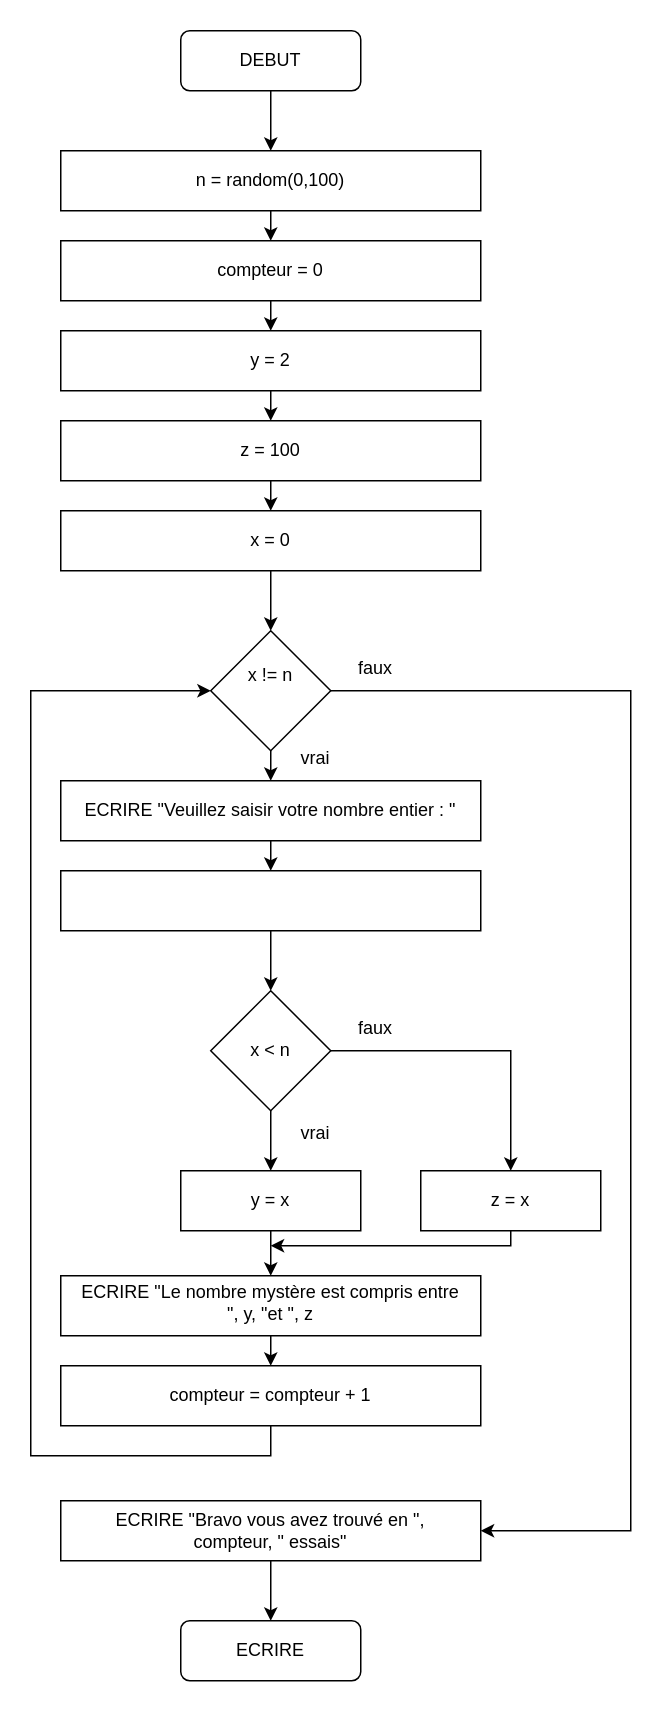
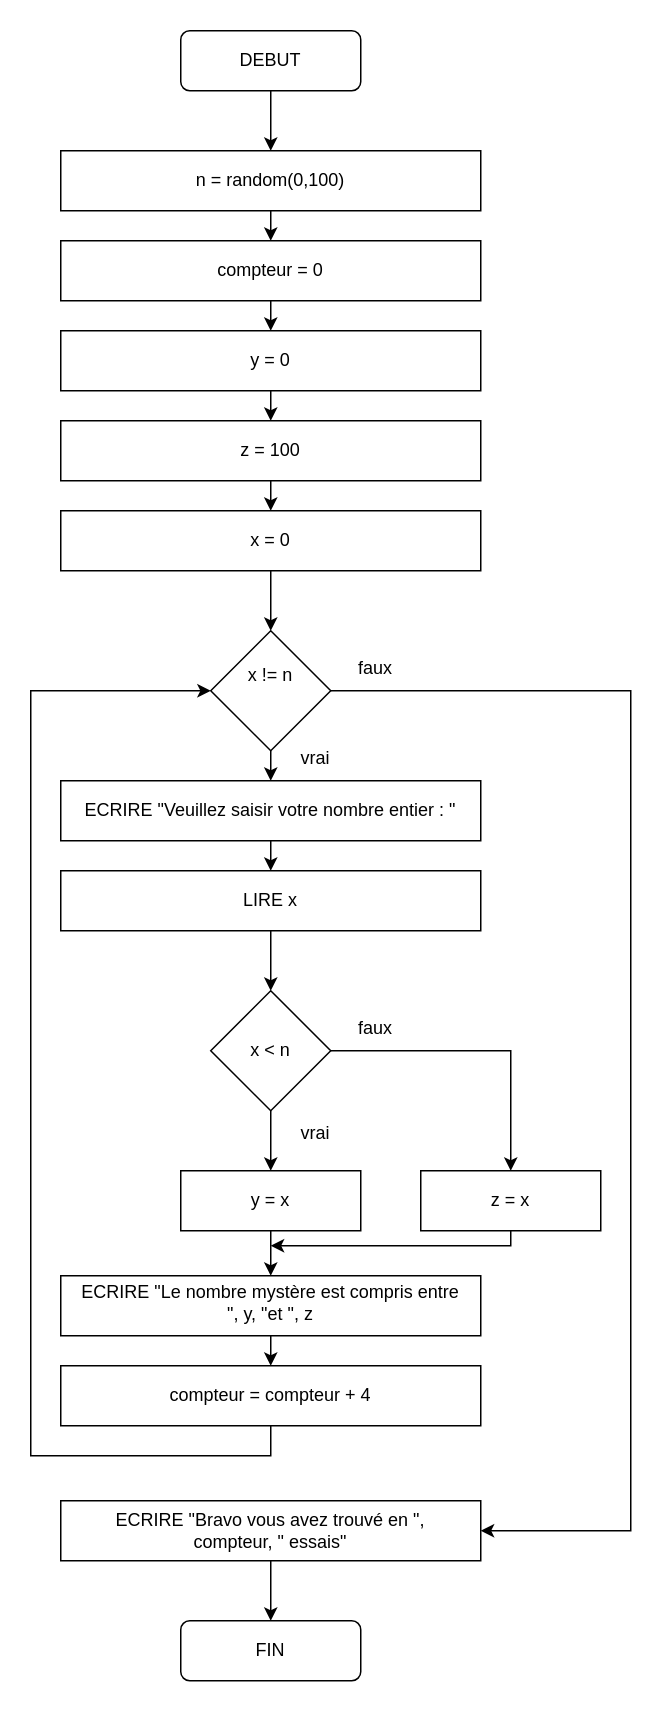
  <mxCell id="0" />
  <mxCell id="1" parent="0" />
  <mxCell id="2" style="edgeStyle=orthogonalEdgeStyle;rounded=0;orthogonalLoop=1;jettySize=auto;html=1;exitX=0.5;exitY=1;exitDx=0;exitDy=0;entryX=0.5;entryY=0;entryDx=0;entryDy=0;" edge="1" parent="1" source="3" target="6"><mxGeometry relative="1" as="geometry" /></mxCell>
  <mxCell id="3" value="" style="rounded=1;whiteSpace=wrap;html=1;fillColor=none;" vertex="1" parent="1"><mxGeometry x="120" y="20" width="120" height="40" as="geometry" /></mxCell>
  <mxCell id="4" value="DEBUT" style="text;html=1;strokeColor=none;fillColor=none;align=center;verticalAlign=middle;whiteSpace=wrap;rounded=0;" vertex="1" parent="1"><mxGeometry x="150" y="25" width="60" height="30" as="geometry" /></mxCell>
  <mxCell id="5" style="edgeStyle=orthogonalEdgeStyle;rounded=0;orthogonalLoop=1;jettySize=auto;html=1;exitX=0.5;exitY=1;exitDx=0;exitDy=0;entryX=0.5;entryY=0;entryDx=0;entryDy=0;" edge="1" parent="1" source="6" target="9"><mxGeometry relative="1" as="geometry" /></mxCell>
  <mxCell id="6" value="" style="rounded=0;whiteSpace=wrap;html=1;fillColor=none;" vertex="1" parent="1"><mxGeometry x="40" y="100" width="280" height="40" as="geometry" /></mxCell>
  <mxCell id="7" value="n = random(0,100)" style="text;html=1;strokeColor=none;fillColor=none;align=center;verticalAlign=middle;whiteSpace=wrap;rounded=0;" vertex="1" parent="1"><mxGeometry x="50" y="105" width="260" height="30" as="geometry" /></mxCell>
  <mxCell id="8" style="edgeStyle=orthogonalEdgeStyle;rounded=0;orthogonalLoop=1;jettySize=auto;html=1;exitX=0.5;exitY=1;exitDx=0;exitDy=0;entryX=0.5;entryY=0;entryDx=0;entryDy=0;" edge="1" parent="1" source="9" target="11"><mxGeometry relative="1" as="geometry" /></mxCell>
  <mxCell id="9" value="" style="rounded=0;whiteSpace=wrap;html=1;fillColor=none;" vertex="1" parent="1"><mxGeometry x="40" y="160" width="280" height="40" as="geometry" /></mxCell>
  <mxCell id="10" value="compteur = 0" style="text;html=1;strokeColor=none;fillColor=none;align=center;verticalAlign=middle;whiteSpace=wrap;rounded=0;" vertex="1" parent="1"><mxGeometry x="60" y="165" width="240" height="30" as="geometry" /></mxCell>
  <mxCell id="11" value="" style="rounded=0;whiteSpace=wrap;html=1;fillColor=none;" vertex="1" parent="1"><mxGeometry x="40" y="220" width="280" height="40" as="geometry" /></mxCell>
- <mxCell id="12" value="y = 2" style="text;html=1;strokeColor=none;fillColor=none;align=center;verticalAlign=middle;whiteSpace=wrap;rounded=0;" vertex="1" parent="1"><mxGeometry x="150" y="225" width="60" height="30" as="geometry" /></mxCell>
+ <mxCell id="12" value="y = 0" style="text;html=1;strokeColor=none;fillColor=none;align=center;verticalAlign=middle;whiteSpace=wrap;rounded=0;" vertex="1" parent="1"><mxGeometry x="150" y="225" width="60" height="30" as="geometry" /></mxCell>
  <mxCell id="13" value="" style="rounded=0;whiteSpace=wrap;html=1;fillColor=none;" vertex="1" parent="1"><mxGeometry x="40" y="280" width="280" height="40" as="geometry" /></mxCell>
  <mxCell id="14" value="z = 100" style="text;html=1;strokeColor=none;fillColor=none;align=center;verticalAlign=middle;whiteSpace=wrap;rounded=0;" vertex="1" parent="1"><mxGeometry x="150" y="285" width="60" height="30" as="geometry" /></mxCell>
  <mxCell id="15" style="edgeStyle=orthogonalEdgeStyle;rounded=0;orthogonalLoop=1;jettySize=auto;html=1;entryX=0.5;entryY=0;entryDx=0;entryDy=0;" edge="1" parent="1" source="16" target="20"><mxGeometry relative="1" as="geometry" /></mxCell>
  <mxCell id="16" value="" style="rounded=0;whiteSpace=wrap;html=1;fillColor=none;" vertex="1" parent="1"><mxGeometry x="40" y="340" width="280" height="40" as="geometry" /></mxCell>
  <mxCell id="17" value="x = 0" style="text;html=1;strokeColor=none;fillColor=none;align=center;verticalAlign=middle;whiteSpace=wrap;rounded=0;" vertex="1" parent="1"><mxGeometry x="150" y="345" width="60" height="30" as="geometry" /></mxCell>
  <mxCell id="18" style="edgeStyle=orthogonalEdgeStyle;rounded=0;orthogonalLoop=1;jettySize=auto;html=1;exitX=0.5;exitY=1;exitDx=0;exitDy=0;entryX=0.5;entryY=0;entryDx=0;entryDy=0;" edge="1" parent="1" source="20" target="23"><mxGeometry relative="1" as="geometry" /></mxCell>
  <mxCell id="19" style="edgeStyle=orthogonalEdgeStyle;rounded=0;orthogonalLoop=1;jettySize=auto;html=1;exitX=1;exitY=0.5;exitDx=0;exitDy=0;entryX=1;entryY=0.5;entryDx=0;entryDy=0;" edge="1" parent="1" source="20" target="41"><mxGeometry relative="1" as="geometry"><Array as="points"><mxPoint x="420" y="460" /><mxPoint x="420" y="1020" /></Array></mxGeometry></mxCell>
  <mxCell id="20" value="" style="rhombus;whiteSpace=wrap;html=1;fillColor=none;" vertex="1" parent="1"><mxGeometry x="140" y="420" width="80" height="80" as="geometry" /></mxCell>
  <mxCell id="21" value="x != n" style="text;html=1;strokeColor=none;fillColor=none;align=center;verticalAlign=middle;whiteSpace=wrap;rounded=0;" vertex="1" parent="1"><mxGeometry x="150" y="435" width="60" height="30" as="geometry" /></mxCell>
  <mxCell id="22" style="edgeStyle=orthogonalEdgeStyle;rounded=0;orthogonalLoop=1;jettySize=auto;html=1;exitX=0.5;exitY=1;exitDx=0;exitDy=0;entryX=0.5;entryY=0;entryDx=0;entryDy=0;" edge="1" parent="1" source="23" target="25"><mxGeometry relative="1" as="geometry" /></mxCell>
  <mxCell id="23" value="" style="rounded=0;whiteSpace=wrap;html=1;fillColor=none;" vertex="1" parent="1"><mxGeometry x="40" y="520" width="280" height="40" as="geometry" /></mxCell>
  <mxCell id="24" style="edgeStyle=orthogonalEdgeStyle;rounded=0;orthogonalLoop=1;jettySize=auto;html=1;exitX=0.5;exitY=1;exitDx=0;exitDy=0;entryX=0.5;entryY=0;entryDx=0;entryDy=0;" edge="1" parent="1" source="25" target="32"><mxGeometry relative="1" as="geometry" /></mxCell>
  <mxCell id="25" value="" style="rounded=0;whiteSpace=wrap;html=1;fillColor=none;" vertex="1" parent="1"><mxGeometry x="40" y="580" width="280" height="40" as="geometry" /></mxCell>
  <mxCell id="26" value="ECRIRE &quot;Veuillez saisir votre nombre entier : &quot;" style="text;html=1;strokeColor=none;fillColor=none;align=center;verticalAlign=middle;whiteSpace=wrap;rounded=0;" vertex="1" parent="1"><mxGeometry x="50" y="525" width="260" height="30" as="geometry" /></mxCell>
+ <mxCell id="27" value="LIRE x" style="text;html=1;strokeColor=none;fillColor=none;align=center;verticalAlign=middle;whiteSpace=wrap;rounded=0;" vertex="1" parent="1"><mxGeometry x="50" y="585" width="260" height="30" as="geometry" /></mxCell>
  <mxCell id="28" value="" style="endArrow=classic;html=1;rounded=0;exitX=0.5;exitY=1;exitDx=0;exitDy=0;entryX=0.5;entryY=0;entryDx=0;entryDy=0;" edge="1" parent="1" source="11" target="13"><mxGeometry width="50" height="50" relative="1" as="geometry"><mxPoint x="220" y="300" as="sourcePoint" /><mxPoint x="270" y="250" as="targetPoint" /></mxGeometry></mxCell>
  <mxCell id="29" value="" style="endArrow=classic;html=1;rounded=0;exitX=0.5;exitY=1;exitDx=0;exitDy=0;entryX=0.5;entryY=0;entryDx=0;entryDy=0;" edge="1" parent="1" source="13" target="16"><mxGeometry width="50" height="50" relative="1" as="geometry"><mxPoint x="220" y="300" as="sourcePoint" /><mxPoint x="270" y="250" as="targetPoint" /></mxGeometry></mxCell>
  <mxCell id="30" style="edgeStyle=orthogonalEdgeStyle;rounded=0;orthogonalLoop=1;jettySize=auto;html=1;exitX=0.5;exitY=1;exitDx=0;exitDy=0;entryX=0.5;entryY=0;entryDx=0;entryDy=0;" edge="1" parent="1" source="32" target="35"><mxGeometry relative="1" as="geometry" /></mxCell>
  <mxCell id="31" style="edgeStyle=orthogonalEdgeStyle;rounded=0;orthogonalLoop=1;jettySize=auto;html=1;exitX=1;exitY=0.5;exitDx=0;exitDy=0;entryX=0.5;entryY=0;entryDx=0;entryDy=0;" edge="1" parent="1" source="32" target="38"><mxGeometry relative="1" as="geometry" /></mxCell>
  <mxCell id="32" value="" style="rhombus;whiteSpace=wrap;html=1;fillColor=none;" vertex="1" parent="1"><mxGeometry x="140" y="660" width="80" height="80" as="geometry" /></mxCell>
  <mxCell id="33" value="x &amp;lt; n" style="text;html=1;strokeColor=none;fillColor=none;align=center;verticalAlign=middle;whiteSpace=wrap;rounded=0;" vertex="1" parent="1"><mxGeometry x="150" y="685" width="60" height="30" as="geometry" /></mxCell>
  <mxCell id="34" style="edgeStyle=orthogonalEdgeStyle;rounded=0;orthogonalLoop=1;jettySize=auto;html=1;exitX=0.5;exitY=1;exitDx=0;exitDy=0;entryX=0.5;entryY=0;entryDx=0;entryDy=0;" edge="1" parent="1" source="35" target="49"><mxGeometry relative="1" as="geometry" /></mxCell>
  <mxCell id="35" value="" style="rounded=0;whiteSpace=wrap;html=1;fillColor=none;" vertex="1" parent="1"><mxGeometry x="120" y="780" width="120" height="40" as="geometry" /></mxCell>
  <mxCell id="36" value="y = x" style="text;html=1;strokeColor=none;fillColor=none;align=center;verticalAlign=middle;whiteSpace=wrap;rounded=0;" vertex="1" parent="1"><mxGeometry x="130" y="795" width="100" height="10" as="geometry" /></mxCell>
  <mxCell id="37" style="edgeStyle=orthogonalEdgeStyle;rounded=0;orthogonalLoop=1;jettySize=auto;html=1;exitX=0.5;exitY=1;exitDx=0;exitDy=0;" edge="1" parent="1" source="38"><mxGeometry relative="1" as="geometry"><mxPoint x="180" y="830" as="targetPoint" /><Array as="points"><mxPoint x="340" y="830" /><mxPoint x="180" y="830" /></Array></mxGeometry></mxCell>
  <mxCell id="38" value="" style="rounded=0;whiteSpace=wrap;html=1;fillColor=none;" vertex="1" parent="1"><mxGeometry x="280" y="780" width="120" height="40" as="geometry" /></mxCell>
  <mxCell id="39" value="z = x" style="text;html=1;strokeColor=none;fillColor=none;align=center;verticalAlign=middle;whiteSpace=wrap;rounded=0;" vertex="1" parent="1"><mxGeometry x="310" y="785" width="60" height="30" as="geometry" /></mxCell>
  <mxCell id="40" style="edgeStyle=orthogonalEdgeStyle;rounded=0;orthogonalLoop=1;jettySize=auto;html=1;exitX=0.5;exitY=1;exitDx=0;exitDy=0;entryX=0.5;entryY=0;entryDx=0;entryDy=0;" edge="1" parent="1" source="41" target="45"><mxGeometry relative="1" as="geometry" /></mxCell>
  <mxCell id="41" value="" style="rounded=0;whiteSpace=wrap;html=1;fillColor=none;" vertex="1" parent="1"><mxGeometry x="40" y="1000" width="280" height="40" as="geometry" /></mxCell>
  <mxCell id="42" value="ECRIRE &quot;Bravo vous avez trouvé en &quot;, compteur, &quot; essais&quot;" style="text;html=1;strokeColor=none;fillColor=none;align=center;verticalAlign=middle;whiteSpace=wrap;rounded=0;" vertex="1" parent="1"><mxGeometry x="50" y="1005" width="260" height="30" as="geometry" /></mxCell>
  <mxCell id="43" value="" style="endArrow=classic;html=1;rounded=0;entryX=0;entryY=0.5;entryDx=0;entryDy=0;exitX=0.5;exitY=1;exitDx=0;exitDy=0;" edge="1" parent="1" source="51" target="20"><mxGeometry width="50" height="50" relative="1" as="geometry"><mxPoint x="180" y="970" as="sourcePoint" /><mxPoint x="20" y="460" as="targetPoint" /><Array as="points"><mxPoint x="180" y="970" /><mxPoint x="20" y="970" /><mxPoint x="20" y="460" /></Array></mxGeometry></mxCell>
  <mxCell id="44" value="vrai" style="text;html=1;strokeColor=none;fillColor=none;align=center;verticalAlign=middle;whiteSpace=wrap;rounded=0;" vertex="1" parent="1"><mxGeometry x="180" y="490" width="60" height="30" as="geometry" /></mxCell>
  <mxCell id="45" value="" style="rounded=1;whiteSpace=wrap;html=1;fillColor=none;" vertex="1" parent="1"><mxGeometry x="120" y="1080" width="120" height="40" as="geometry" /></mxCell>
- <mxCell id="46" value="ECRIRE" style="text;html=1;strokeColor=none;fillColor=none;align=center;verticalAlign=middle;whiteSpace=wrap;rounded=0;" vertex="1" parent="1"><mxGeometry x="150" y="1085" width="60" height="30" as="geometry" /></mxCell>
- <mxCell id="47" value="compteur = compteur + 1" style="text;html=1;strokeColor=none;fillColor=none;align=center;verticalAlign=middle;whiteSpace=wrap;rounded=0;" vertex="1" parent="1"><mxGeometry x="80" y="915" width="200" height="30" as="geometry" /></mxCell>
+ <mxCell id="46" value="FIN" style="text;html=1;strokeColor=none;fillColor=none;align=center;verticalAlign=middle;whiteSpace=wrap;rounded=0;" vertex="1" parent="1"><mxGeometry x="150" y="1085" width="60" height="30" as="geometry" /></mxCell>
+ <mxCell id="47" value="compteur = compteur + 4" style="text;html=1;strokeColor=none;fillColor=none;align=center;verticalAlign=middle;whiteSpace=wrap;rounded=0;" vertex="1" parent="1"><mxGeometry x="80" y="915" width="200" height="30" as="geometry" /></mxCell>
  <mxCell id="48" style="edgeStyle=orthogonalEdgeStyle;rounded=0;orthogonalLoop=1;jettySize=auto;html=1;exitX=0.5;exitY=1;exitDx=0;exitDy=0;entryX=0.5;entryY=0;entryDx=0;entryDy=0;" edge="1" parent="1" source="49" target="51"><mxGeometry relative="1" as="geometry" /></mxCell>
  <mxCell id="49" value="" style="rounded=0;whiteSpace=wrap;html=1;fillColor=none;" vertex="1" parent="1"><mxGeometry x="40" y="850" width="280" height="40" as="geometry" /></mxCell>
  <mxCell id="50" value="ECRIRE &quot;Le nombre mystère est compris entre &quot;, y, &quot;et &quot;, z" style="text;html=1;strokeColor=none;fillColor=none;align=center;verticalAlign=middle;whiteSpace=wrap;rounded=0;" vertex="1" parent="1"><mxGeometry x="50" y="855" width="260" height="25" as="geometry" /></mxCell>
  <mxCell id="51" value="" style="rounded=0;whiteSpace=wrap;html=1;fillColor=none;" vertex="1" parent="1"><mxGeometry x="40" y="910" width="280" height="40" as="geometry" /></mxCell>
  <mxCell id="52" value="vrai" style="text;html=1;strokeColor=none;fillColor=none;align=center;verticalAlign=middle;whiteSpace=wrap;rounded=0;" vertex="1" parent="1"><mxGeometry x="180" y="740" width="60" height="30" as="geometry" /></mxCell>
  <mxCell id="53" value="faux" style="text;html=1;strokeColor=none;fillColor=none;align=center;verticalAlign=middle;whiteSpace=wrap;rounded=0;" vertex="1" parent="1"><mxGeometry x="220" y="670" width="60" height="30" as="geometry" /></mxCell>
  <mxCell id="54" value="faux" style="text;html=1;strokeColor=none;fillColor=none;align=center;verticalAlign=middle;whiteSpace=wrap;rounded=0;" vertex="1" parent="1"><mxGeometry x="220" y="430" width="60" height="30" as="geometry" /></mxCell>
